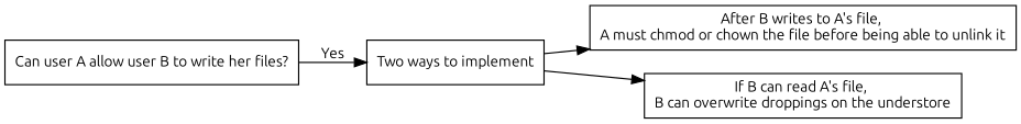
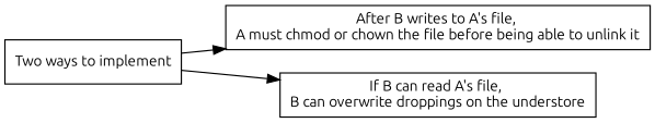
  digraph {
    fontname=Ubuntu
    rankdir=LR
    node [fontname=Ubuntu fontsize=12 shape=record]
    edge [fontname=Ubuntu fontsize=12]
-   n1 [label="Can user A allow user B to write her files?"]
    n2 [label="Two ways to implement"]
    n3 [label="After B writes to A's file, \nA must chmod or chown the file before being able to unlink it"]
    n4 [label="If B can read A's file, \nB can overwrite droppings on the understore"]
-   n1 -> n2 [label=Yes]
    n2 -> n3
    n2 -> n4
  }
